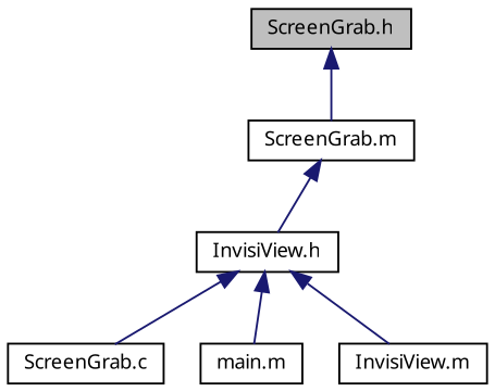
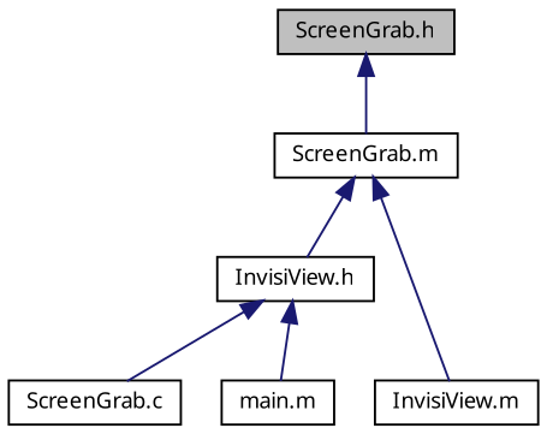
  digraph {
    node [color=black fillcolor=white fontname="FreeSans.ttf" fontsize=10 shape=record style=filled]
    edge [color=midnightblue dir=back fontname="FreeSans.ttf" fontsize=10 labelfontname="FreeSans.ttf" labelfontsize=10 style=solid]
    n1 [fillcolor=grey75 fontcolor=black height=0.2 label="ScreenGrab.h" width=0.4]
    n2 [height=0.2 label="ScreenGrab.m" width=0.4]
    n3 [height=0.2 label="InvisiView.h" width=0.4]
    n4 [height=0.2 label="ScreenGrab.c" width=0.4]
    n5 [height=0.2 label="InvisiView.m" width=0.4]
    n6 [height=0.2 label="main.m" width=0.4]
    n1 -> n2
    n2 -> n3
    n3 -> n4
-   n3 -> n5
+   n2 -> n5
    n3 -> n6
  }
